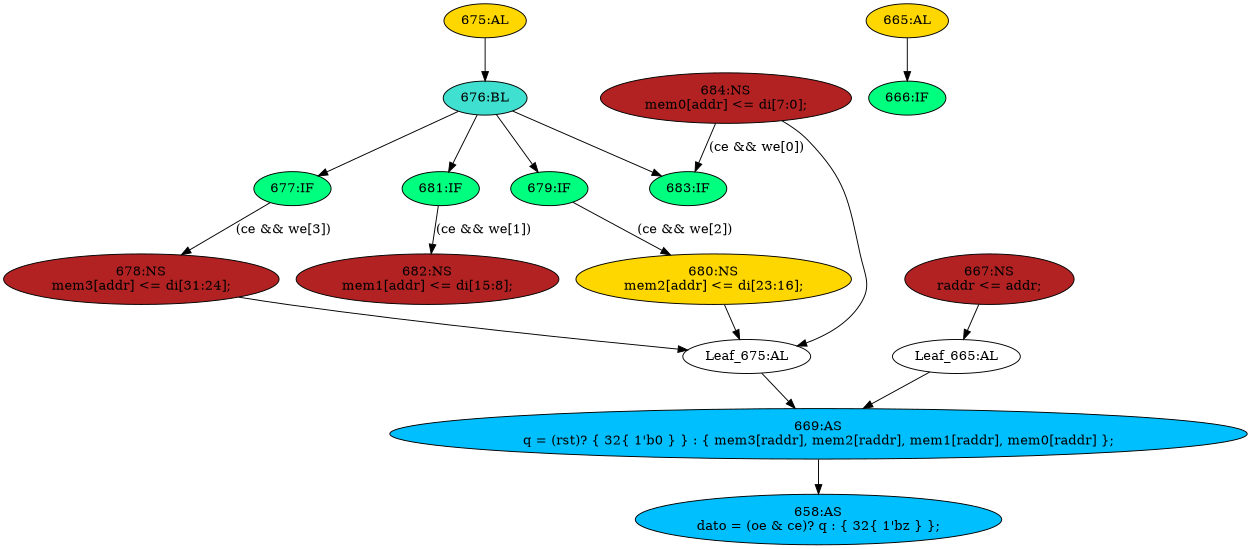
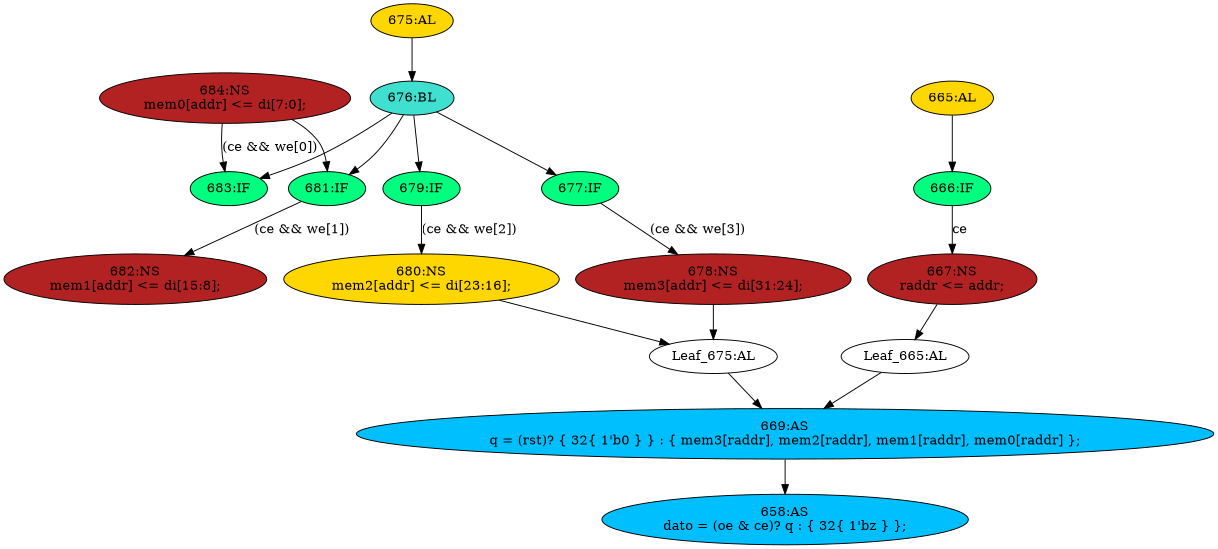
  strict digraph {
    node [fillcolor=springgreen statements="[]" style=filled typ=NonblockingSubstitution]
    edge [cond="[]" lineno=None]
    n1 [ast="<pyverilog.vparser.ast.NonblockingSubstitution object at 0x7feacfedbe50>" fillcolor=firebrick label="684:NS\nmem0[addr] <= di[7:0];" statements="[<pyverilog.vparser.ast.NonblockingSubstitution object at 0x7feacfedbe50>]"]
    n2 [def_var="['mem1', 'mem0', 'mem3', 'mem2']" label="Leaf_675:AL" fillcolor="" statements="" style="" typ=""]
    n3 [ast="<pyverilog.vparser.ast.IfStatement object at 0x7feacfedbc90>" label="683:IF" typ=IfStatement]
    n4 [ast="<pyverilog.vparser.ast.Assign object at 0x7feacfacf990>" def_var="['q']" fillcolor=deepskyblue label="669:AS\nq = (rst)? { 32{ 1'b0 } } : { mem3[raddr], mem2[raddr], mem1[raddr], mem0[raddr] };" typ=Assign use_var="['rst', 'mem3', 'raddr', 'mem2', 'raddr', 'mem1', 'raddr', 'mem0', 'raddr']"]
    n5 [ast="<pyverilog.vparser.ast.Assign object at 0x7feacfacf2d0>" def_var="['dato']" fillcolor=deepskyblue label="658:AS\ndato = (oe & ce)? q : { 32{ 1'bz } };" typ=Assign use_var="['oe', 'ce', 'q']"]
    n6 [ast="<pyverilog.vparser.ast.NonblockingSubstitution object at 0x7feacfacf690>" fillcolor=firebrick label="667:NS\nraddr <= addr;" statements="[<pyverilog.vparser.ast.NonblockingSubstitution object at 0x7feacfacf690>]"]
    n7 [def_var="['raddr']" label="Leaf_665:AL" fillcolor="" statements="" style="" typ=""]
    n8 [ast="<pyverilog.vparser.ast.Always object at 0x7feacfacfe10>" clk_sens=True fillcolor=gold label="675:AL" sens="['clk']" typ=Always use_var="['we', 'ce', 'di']"]
    n9 [ast="<pyverilog.vparser.ast.Block object at 0x7feacfedbb10>" fillcolor=turquoise label="676:BL" typ=Block]
    n10 [ast="<pyverilog.vparser.ast.IfStatement object at 0x7feacfedb050>" label="677:IF" typ=IfStatement]
    n11 [ast="<pyverilog.vparser.ast.IfStatement object at 0x7feacfedb490>" label="679:IF" typ=IfStatement]
    n12 [ast="<pyverilog.vparser.ast.IfStatement object at 0x7feacfedb890>" label="681:IF" typ=IfStatement]
    n13 [ast="<pyverilog.vparser.ast.NonblockingSubstitution object at 0x7feacfedb210>" fillcolor=firebrick label="678:NS\nmem3[addr] <= di[31:24];" statements="[<pyverilog.vparser.ast.NonblockingSubstitution object at 0x7feacfedb210>]"]
    n14 [ast="<pyverilog.vparser.ast.NonblockingSubstitution object at 0x7feacfedb650>" fillcolor=gold label="680:NS\nmem2[addr] <= di[23:16];" statements="[<pyverilog.vparser.ast.NonblockingSubstitution object at 0x7feacfedb650>]"]
    n15 [ast="<pyverilog.vparser.ast.NonblockingSubstitution object at 0x7feacfedba50>" fillcolor=firebrick label="682:NS\nmem1[addr] <= di[15:8];" statements="[<pyverilog.vparser.ast.NonblockingSubstitution object at 0x7feacfedba50>]"]
    n16 [ast="<pyverilog.vparser.ast.Always object at 0x7feacfacf510>" clk_sens=True fillcolor=gold label="665:AL" sens="['clk']" typ=Always use_var="['addr', 'ce']"]
    n17 [ast="<pyverilog.vparser.ast.IfStatement object at 0x7feacfacf450>" label="666:IF" typ=IfStatement]
-   n1 -> n2
+   n1 -> n12
    n1 -> n3 [cond="['ce', 'we']" label="(ce && we[0])" lineno=683]
    n2 -> n4 [cond="" lineno=""]
    n4 -> n5 [cond="" lineno=""]
    n6 -> n7
    n7 -> n4 [cond="" lineno=""]
    n8 -> n9
    n9 -> n3
    n9 -> n10
    n9 -> n11
    n9 -> n12
    n10 -> n13 [cond="['ce', 'we']" label="(ce && we[3])" lineno=677]
    n11 -> n14 [cond="['ce', 'we']" label="(ce && we[2])" lineno=679]
    n12 -> n15 [cond="['ce', 'we']" label="(ce && we[1])" lineno=681]
    n13 -> n2
    n14 -> n2
    n16 -> n17
+   n17 -> n6 [cond="['ce']" label=ce lineno=666]
  }
